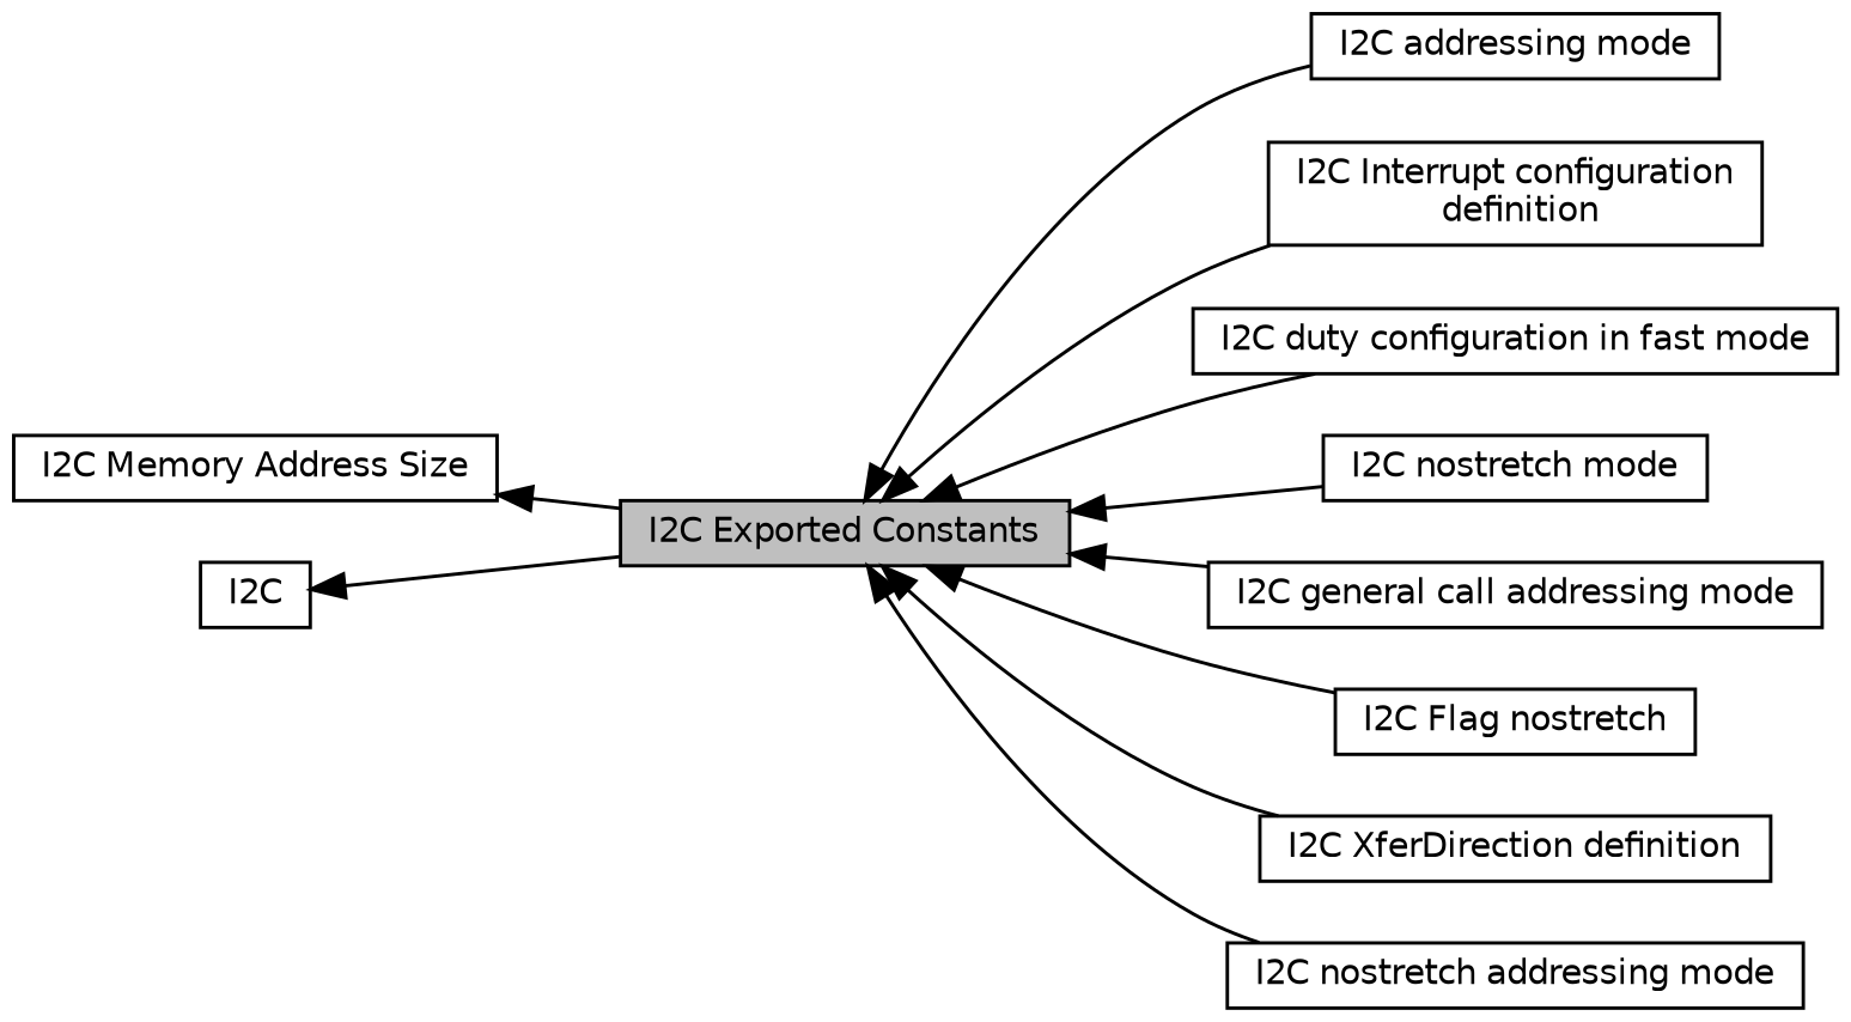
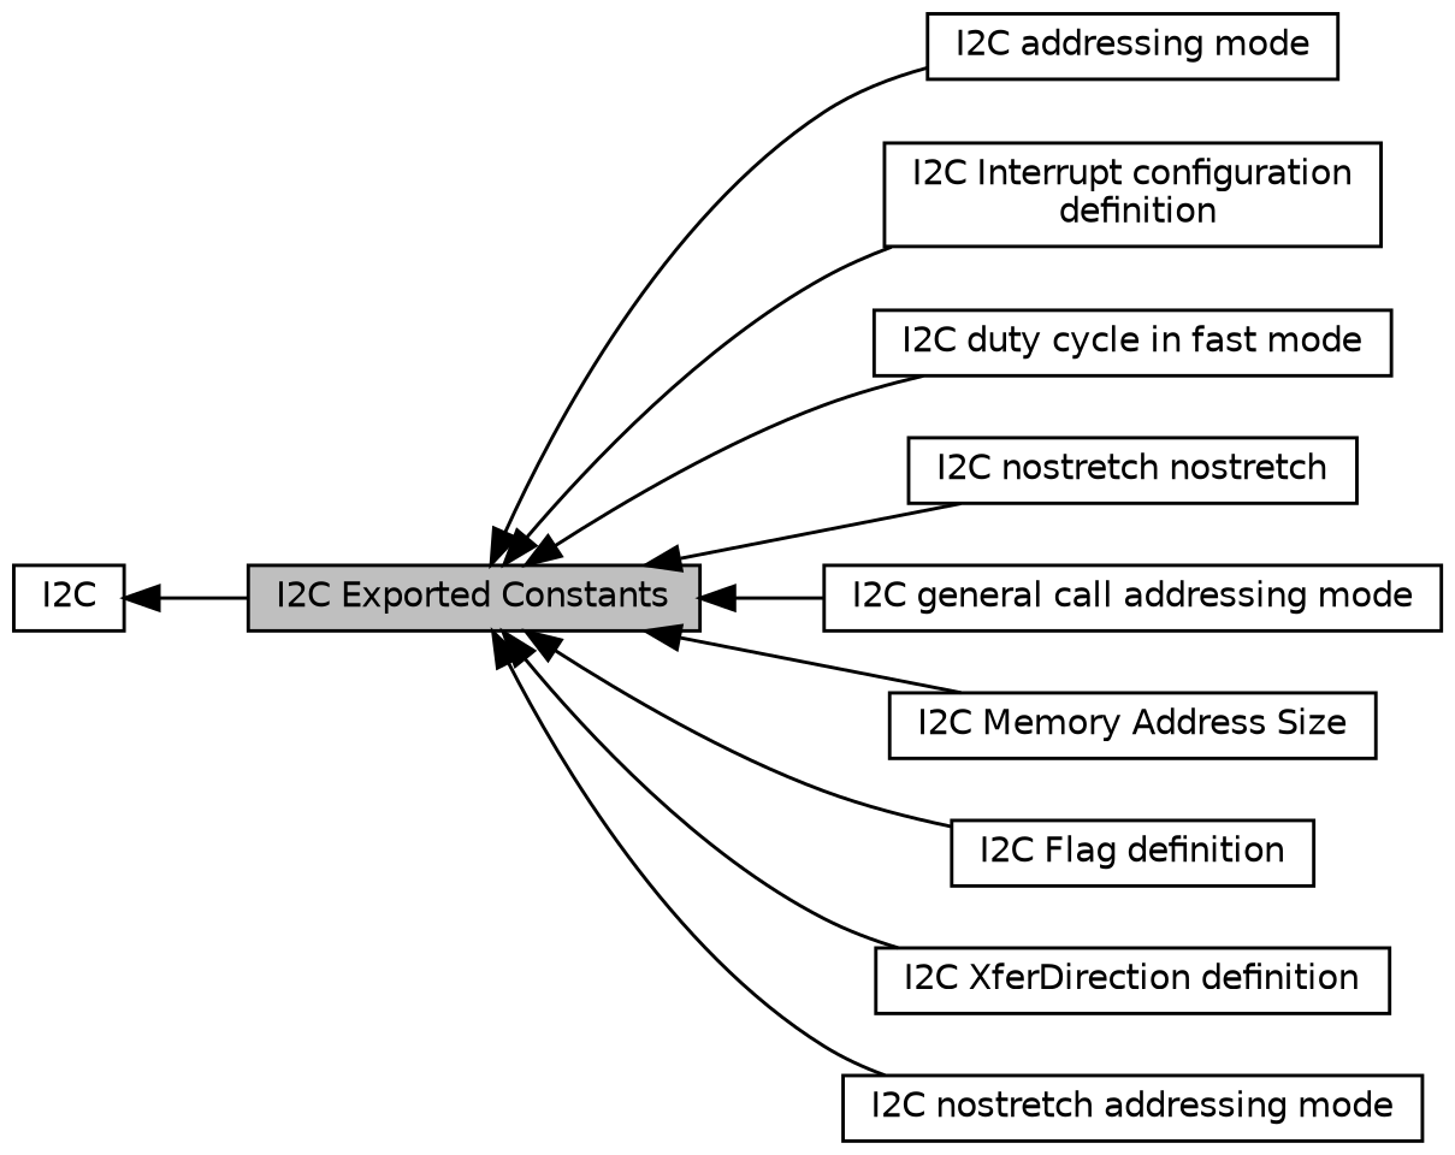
  digraph {
    rankdir=LR
    node [color=black fillcolor=white fontname=Helvetica fontsize=10 shape=box style=filled]
    edge [dir=back fontname=Helvetica fontsize=10 labelfontname=Helvetica labelfontsize=10 shape=plaintext style=solid]
    n1 [height=0.2 label="I2C addressing mode" width=0.4]
    n2 [fillcolor=grey75 fontcolor=black height=0.2 label="I2C Exported Constants" width=0.4]
    n3 [height=0.2 label="I2C Interrupt configuration\l definition" width=0.4]
-   n4 [height=0.2 label="I2C duty configuration in fast mode" width=0.4]
-   n5 [height=0.2 label="I2C nostretch mode" width=0.4]
+   n4 [height=0.2 label="I2C duty cycle in fast mode" width=0.4]
+   n5 [height=0.2 label="I2C nostretch nostretch" width=0.4]
    n6 [height=0.2 label="I2C general call addressing mode" width=0.4]
    n7 [height=0.2 label="I2C Memory Address Size" width=0.4]
-   n8 [height=0.2 label="I2C Flag nostretch" width=0.4]
+   n8 [height=0.2 label="I2C Flag definition" width=0.4]
    n9 [height=0.2 label="I2C XferDirection definition" width=0.4]
    n10 [height=0.2 label="I2C nostretch addressing mode" width=0.4]
    n11 [height=0.2 label=I2C width=0.4]
    n2 -> n1
    n2 -> n3
    n2 -> n4
    n2 -> n5
    n2 -> n6
-   n7 -> n2
+   n2 -> n7
    n2 -> n8
    n2 -> n9
    n2 -> n10
    n11 -> n2
  }
